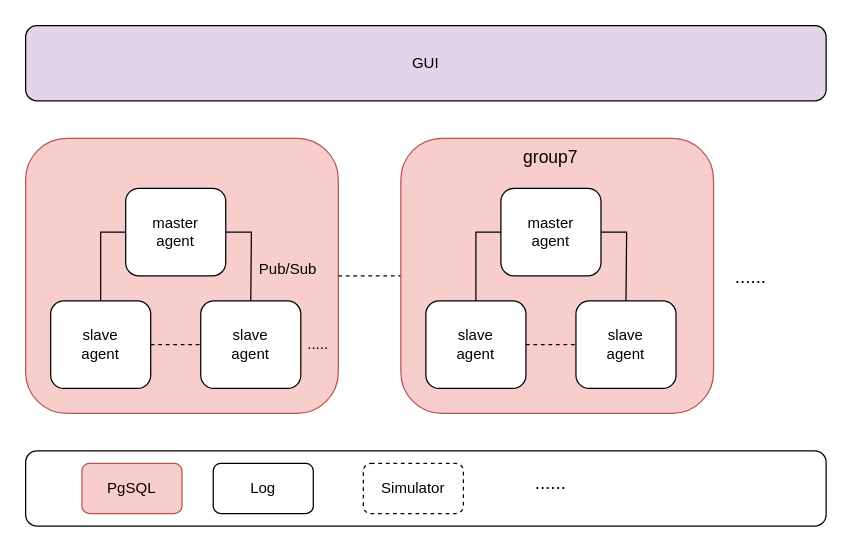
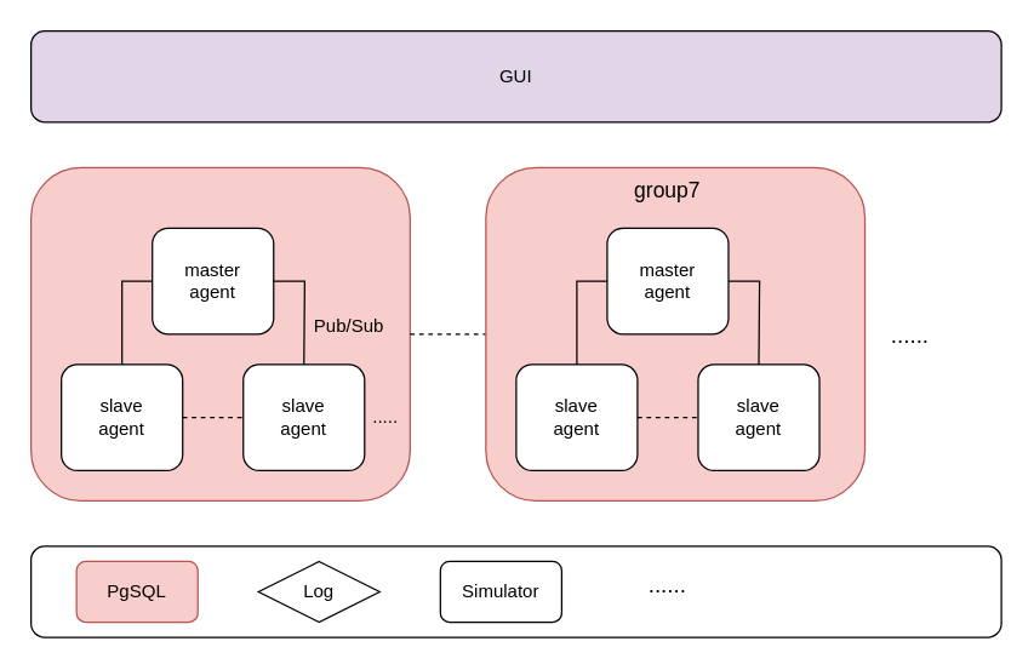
  <mxCell id="0" />
  <mxCell id="1" parent="0" />
  <mxCell id="2" value="" style="rounded=1;whiteSpace=wrap;html=1;fillColor=#f8cecc;strokeColor=#b85450;" vertex="1" parent="1"><mxGeometry x="20" y="110" width="250" height="220" as="geometry" /></mxCell>
  <mxCell id="3" value="" style="edgeStyle=orthogonalEdgeStyle;rounded=0;orthogonalLoop=1;jettySize=auto;html=1;dashed=1;endArrow=none;startFill=0;exitX=1;exitY=0.5;exitDx=0;exitDy=0;" edge="1" parent="1" source="2"><mxGeometry relative="1" as="geometry"><mxPoint x="320" y="220" as="targetPoint" /></mxGeometry></mxCell>
  <mxCell id="4" value="" style="edgeStyle=orthogonalEdgeStyle;rounded=0;orthogonalLoop=1;jettySize=auto;html=1;endArrow=none;startFill=0;" edge="1" parent="1" source="6"><mxGeometry relative="1" as="geometry"><mxPoint x="200" y="240" as="targetPoint" /></mxGeometry></mxCell>
  <mxCell id="5" value="" style="edgeStyle=orthogonalEdgeStyle;rounded=0;orthogonalLoop=1;jettySize=auto;html=1;endArrow=none;startFill=0;" edge="1" parent="1" source="6"><mxGeometry relative="1" as="geometry"><mxPoint x="80" y="245" as="targetPoint" /></mxGeometry></mxCell>
  <mxCell id="6" value="master &lt;br&gt;agent" style="rounded=1;whiteSpace=wrap;html=1;" vertex="1" parent="1"><mxGeometry x="100" y="150" width="80" height="70" as="geometry" /></mxCell>
  <mxCell id="7" value="" style="edgeStyle=orthogonalEdgeStyle;rounded=0;orthogonalLoop=1;jettySize=auto;html=1;dashed=1;" edge="1" parent="1" source="8" target="11"><mxGeometry relative="1" as="geometry" /></mxCell>
  <mxCell id="8" value="slave&lt;div&gt;agent&lt;/div&gt;" style="rounded=1;whiteSpace=wrap;html=1;" vertex="1" parent="1"><mxGeometry x="40" y="240" width="80" height="70" as="geometry" /></mxCell>
  <mxCell id="9" value="&lt;div&gt;slave&lt;/div&gt;agent" style="rounded=1;whiteSpace=wrap;html=1;" vertex="1" parent="1"><mxGeometry x="160" y="240" width="80" height="70" as="geometry" /></mxCell>
  <mxCell id="10" value="" style="rounded=1;whiteSpace=wrap;html=1;" vertex="1" parent="1"><mxGeometry x="20" y="360" width="640" height="60" as="geometry" /></mxCell>
  <mxCell id="11" value="....." style="text;html=1;align=center;verticalAlign=middle;whiteSpace=wrap;rounded=0;" vertex="1" parent="1"><mxGeometry x="224" y="260" width="60" height="30" as="geometry" /></mxCell>
  <mxCell id="12" value="&lt;font style=&quot;font-size: 15px;&quot;&gt;......&lt;/font&gt;" style="text;html=1;align=center;verticalAlign=middle;whiteSpace=wrap;rounded=0;" vertex="1" parent="1"><mxGeometry x="570" y="205" width="60" height="30" as="geometry" /></mxCell>
  <mxCell id="13" value="GUI" style="rounded=1;whiteSpace=wrap;html=1;fillColor=#e1d5e7;" vertex="1" parent="1"><mxGeometry x="20" y="20" width="640" height="60" as="geometry" /></mxCell>
- <mxCell id="14" value="&lt;div&gt;PgSQL&lt;/div&gt;" style="rounded=1;whiteSpace=wrap;html=1;fillColor=#f8cecc;strokeColor=#b85450;" vertex="1" parent="1"><mxGeometry x="65" y="370" width="80" height="40" as="geometry" /></mxCell>
- <mxCell id="15" value="&lt;div&gt;Log&lt;/div&gt;" style="rounded=1;whiteSpace=wrap;html=1;" vertex="1" parent="1"><mxGeometry x="170" y="370" width="80" height="40" as="geometry" /></mxCell>
- <mxCell id="16" value="&lt;div&gt;Simulator&lt;/div&gt;" style="rounded=1;whiteSpace=wrap;html=1;dashed=1;" vertex="1" parent="1"><mxGeometry x="290" y="370" width="80" height="40" as="geometry" /></mxCell>
+ <mxCell id="14" value="&lt;div&gt;PgSQL&lt;/div&gt;" style="rounded=1;whiteSpace=wrap;html=1;fillColor=#f8cecc;strokeColor=#b85450;" vertex="1" parent="1"><mxGeometry x="50" y="370" width="80" height="40" as="geometry" /></mxCell>
+ <mxCell id="15" value="&lt;div&gt;Log&lt;/div&gt;" style="rhombus;whiteSpace=wrap;html=1;" vertex="1" parent="1"><mxGeometry x="170" y="370" width="80" height="40" as="geometry" /></mxCell>
+ <mxCell id="16" value="&lt;div&gt;Simulator&lt;/div&gt;" style="rounded=1;whiteSpace=wrap;html=1;" vertex="1" parent="1"><mxGeometry x="290" y="370" width="80" height="40" as="geometry" /></mxCell>
  <mxCell id="17" value="&lt;font style=&quot;font-size: 15px;&quot;&gt;......&lt;/font&gt;" style="text;html=1;align=center;verticalAlign=middle;whiteSpace=wrap;rounded=0;" vertex="1" parent="1"><mxGeometry x="410" y="370" width="60" height="30" as="geometry" /></mxCell>
  <mxCell id="18" value="" style="rounded=1;whiteSpace=wrap;html=1;fillColor=#f8cecc;strokeColor=#b85450;" vertex="1" parent="1"><mxGeometry x="320" y="110" width="250" height="220" as="geometry" /></mxCell>
  <mxCell id="19" value="" style="edgeStyle=orthogonalEdgeStyle;rounded=0;orthogonalLoop=1;jettySize=auto;html=1;endArrow=none;startFill=0;" edge="1" parent="1" source="21"><mxGeometry relative="1" as="geometry"><mxPoint x="500" y="240" as="targetPoint" /></mxGeometry></mxCell>
  <mxCell id="20" value="" style="edgeStyle=orthogonalEdgeStyle;rounded=0;orthogonalLoop=1;jettySize=auto;html=1;endArrow=none;startFill=0;" edge="1" parent="1" source="21"><mxGeometry relative="1" as="geometry"><mxPoint x="380" y="245" as="targetPoint" /></mxGeometry></mxCell>
  <mxCell id="21" value="master &lt;br&gt;agent" style="rounded=1;whiteSpace=wrap;html=1;" vertex="1" parent="1"><mxGeometry x="400" y="150" width="80" height="70" as="geometry" /></mxCell>
  <mxCell id="22" value="" style="edgeStyle=orthogonalEdgeStyle;rounded=0;orthogonalLoop=1;jettySize=auto;html=1;dashed=1;" edge="1" parent="1" source="23"><mxGeometry relative="1" as="geometry"><mxPoint x="524" y="275" as="targetPoint" /></mxGeometry></mxCell>
  <mxCell id="23" value="slave&lt;div&gt;agent&lt;/div&gt;" style="rounded=1;whiteSpace=wrap;html=1;" vertex="1" parent="1"><mxGeometry x="340" y="240" width="80" height="70" as="geometry" /></mxCell>
  <mxCell id="24" value="&lt;div&gt;slave&lt;/div&gt;agent" style="rounded=1;whiteSpace=wrap;html=1;" vertex="1" parent="1"><mxGeometry x="460" y="240" width="80" height="70" as="geometry" /></mxCell>
  <mxCell id="25" value="&lt;font style=&quot;font-size: 14px;&quot;&gt;group7&lt;/font&gt;" style="text;html=1;align=center;verticalAlign=middle;whiteSpace=wrap;rounded=0;" vertex="1" parent="1"><mxGeometry x="410" y="110" width="60" height="30" as="geometry" /></mxCell>
  <mxCell id="26" value="Pub/Sub" style="text;html=1;align=center;verticalAlign=middle;whiteSpace=wrap;rounded=0;" vertex="1" parent="1"><mxGeometry x="200" y="200" width="60" height="30" as="geometry" /></mxCell>
